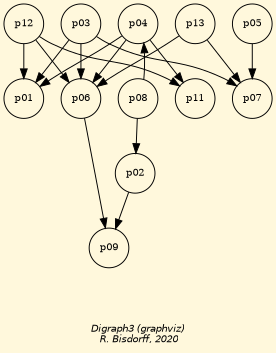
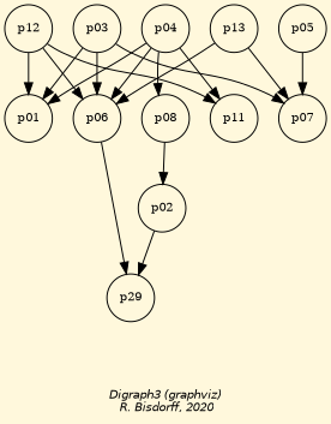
  digraph {
    bgcolor=cornsilk
    fontname="Helvetica-Oblique"
    fontsize=10
    label="\nDigraph3 (graphviz)\n R. Bisdorff, 2020"
    ordering=out
    node [fontsize=10 shape=circle]
    edge [color=black style="setlinewidth(1)"]
    n1 [label=p04]
    n2 [label=p12]
    n3 [label=p13]
    n4 [label=p02]
    n5 [label=p03]
    n6 [label=p05]
    n7 [label=p01]
    n8 [label=p06]
    n9 [label=p07]
    n10 [label=p08]
    n11 [label=p11]
-   n12 [label=p09]
+   n12 [label=p29]
    subgraph sub_1 {
      rank=0
      n1
      n2
      n3
    }
    subgraph sub_2 {
      rank=1
      n4
      n5
      n6
    }
    subgraph sub_3 {
      rank=2
      n7
      n8
      n9
    }
    subgraph sub_4 {
      rank=3
      n10
      n11
    }
    subgraph sub_5 {
      rank=4
      n12
    }
    n1 -> n7
    n1 -> n8
-   n10 -> n1
+   n1 -> n10
    n1 -> n11
    n2 -> n7
    n2 -> n8
    n2 -> n11
    n3 -> n8
    n3 -> n9
    n4 -> n12
    n5 -> n7
    n5 -> n8
    n5 -> n9
    n6 -> n9
    n8 -> n12
    n10 -> n4
  }
